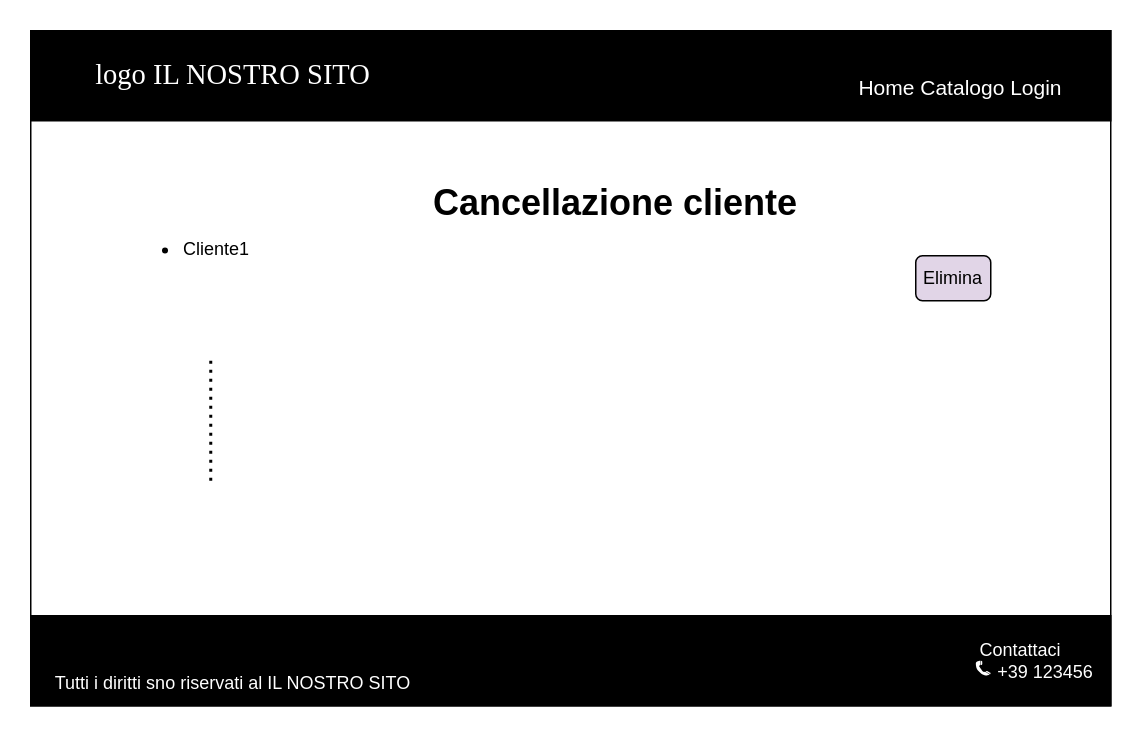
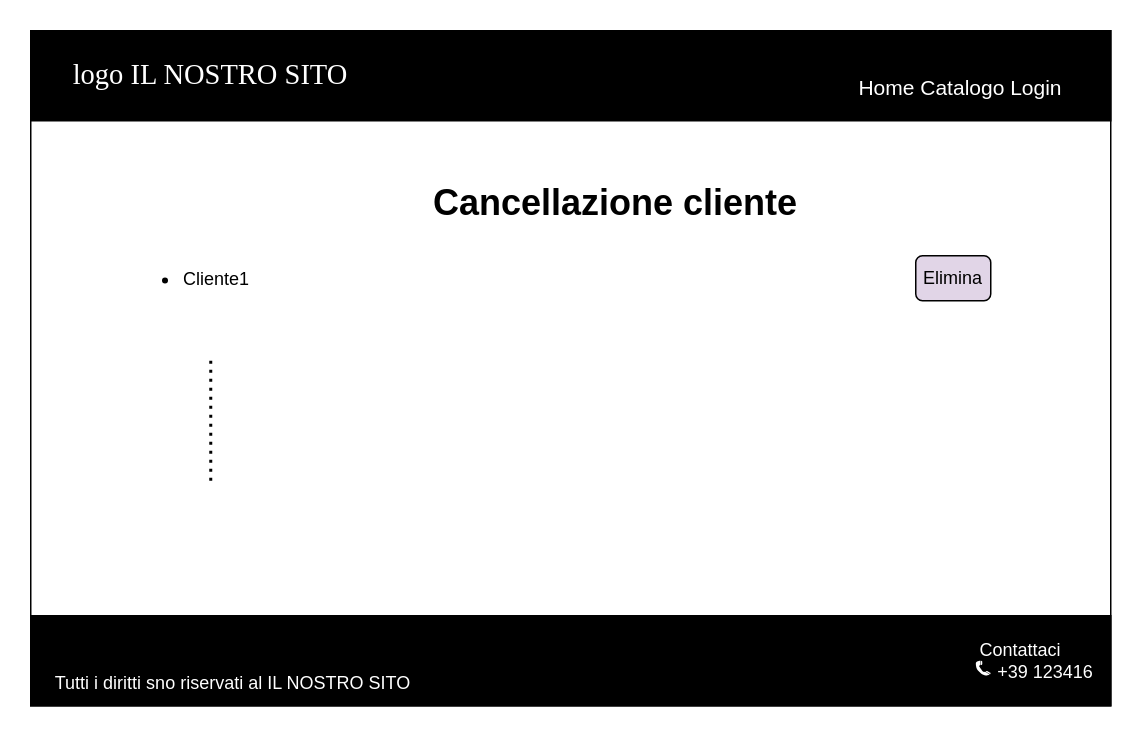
  <mxCell id="0" />
  <mxCell id="1" parent="0" />
  <mxCell id="2" value="" style="rounded=0;whiteSpace=wrap;html=1;" vertex="1" parent="1"><mxGeometry x="20" y="20" width="720" height="450" as="geometry" /></mxCell>
  <mxCell id="3" value="" style="rounded=0;whiteSpace=wrap;html=1;fillColor=#000000;" vertex="1" parent="1"><mxGeometry x="20" y="20" width="720" height="60" as="geometry" /></mxCell>
- <mxCell id="4" value="logo IL NOSTRO SITO" style="text;html=1;strokeColor=none;fillColor=none;align=center;verticalAlign=middle;whiteSpace=wrap;rounded=0;fontColor=#FFFFFF;fontSize=19;fontStyle=0;fontFamily=Verdana;" vertex="1" parent="1"><mxGeometry x="45" y="27.5" width="220" height="45" as="geometry" /></mxCell>
+ <mxCell id="4" value="logo IL NOSTRO SITO" style="text;html=1;strokeColor=none;fillColor=none;align=center;verticalAlign=middle;whiteSpace=wrap;rounded=0;fontColor=#FFFFFF;fontSize=19;fontStyle=0;fontFamily=Verdana;" vertex="1" parent="1"><mxGeometry x="30" y="27.5" width="220" height="45" as="geometry" /></mxCell>
  <mxCell id="5" value="Home Catalogo Login" style="text;html=1;strokeColor=none;fillColor=none;align=center;verticalAlign=middle;whiteSpace=wrap;rounded=0;fontColor=#FFFFFF;fontSize=14;" vertex="1" parent="1"><mxGeometry x="550" y="42.5" width="180" height="30" as="geometry" /></mxCell>
  <mxCell id="6" value="&#10;&#10;&#10;" style="rounded=0;whiteSpace=wrap;html=1;fillColor=#000000;" vertex="1" parent="1"><mxGeometry x="20" y="410" width="720" height="60" as="geometry" /></mxCell>
  <mxCell id="7" value="Tutti i diritti sno riservati al IL NOSTRO SITO" style="text;html=1;strokeColor=none;fillColor=none;align=center;verticalAlign=middle;whiteSpace=wrap;rounded=0;fontColor=#FFFFFF;" vertex="1" parent="1"><mxGeometry x="20" y="440" width="270" height="30" as="geometry" /></mxCell>
- <mxCell id="8" value="Contattaci&lt;br&gt;&amp;nbsp; &amp;nbsp; &amp;nbsp; &amp;nbsp; &amp;nbsp; +39 123456" style="text;html=1;strokeColor=none;fillColor=none;align=center;verticalAlign=middle;whiteSpace=wrap;rounded=0;fontColor=#FFFFFF;" vertex="1" parent="1"><mxGeometry x="630" y="410" width="100" height="60" as="geometry" /></mxCell>
+ <mxCell id="8" value="Contattaci&lt;br&gt;&amp;nbsp; &amp;nbsp; &amp;nbsp; &amp;nbsp; &amp;nbsp; +39 123416" style="text;html=1;strokeColor=none;fillColor=none;align=center;verticalAlign=middle;whiteSpace=wrap;rounded=0;fontColor=#FFFFFF;" vertex="1" parent="1"><mxGeometry x="630" y="410" width="100" height="60" as="geometry" /></mxCell>
  <mxCell id="9" value="" style="shape=mxgraph.signs.tech.telephone_3;html=1;pointerEvents=1;fillColor=#FFFFFF;strokeColor=none;verticalLabelPosition=bottom;verticalAlign=top;align=center;sketch=0;fontColor=#FFFFFF;" vertex="1" parent="1"><mxGeometry x="650" y="440" width="10" height="10" as="geometry" /></mxCell>
  <mxCell id="10" style="edgeStyle=orthogonalEdgeStyle;rounded=0;orthogonalLoop=1;jettySize=auto;html=1;exitX=0.5;exitY=1;exitDx=0;exitDy=0;" edge="1" parent="1" source="2" target="2"><mxGeometry relative="1" as="geometry" /></mxCell>
  <mxCell id="11" value="Cancellazione cliente" style="text;html=1;strokeColor=none;fillColor=none;align=center;verticalAlign=middle;whiteSpace=wrap;rounded=0;fontSize=24;fontStyle=1" vertex="1" parent="1"><mxGeometry x="285" y="120" width="250" height="30" as="geometry" /></mxCell>
  <mxCell id="12" value="Elimina" style="rounded=1;whiteSpace=wrap;html=1;fillColor=#e1d5e7;" vertex="1" parent="1"><mxGeometry x="610" y="170" width="50" height="30" as="geometry" /></mxCell>
- <mxCell id="13" value="&lt;ul&gt;&lt;li&gt;Cliente1&lt;/li&gt;&lt;/ul&gt;&lt;div&gt;&lt;br&gt;&lt;/div&gt;&lt;div&gt;&lt;span style=&quot;white-space: pre;&quot;&gt; &lt;/span&gt;&lt;span style=&quot;white-space: pre;&quot;&gt; &lt;/span&gt;&lt;br&gt;&lt;/div&gt;" style="text;strokeColor=none;fillColor=none;html=1;whiteSpace=wrap;verticalAlign=middle;overflow=hidden;" vertex="1" parent="1"><mxGeometry x="80" y="140" width="100" height="80" as="geometry" /></mxCell>
+ <mxCell id="13" value="&lt;ul&gt;&lt;li&gt;Cliente1&lt;/li&gt;&lt;/ul&gt;&lt;div&gt;&lt;br&gt;&lt;/div&gt;&lt;div&gt;&lt;span style=&quot;white-space: pre;&quot;&gt; &lt;/span&gt;&lt;span style=&quot;white-space: pre;&quot;&gt; &lt;/span&gt;&lt;br&gt;&lt;/div&gt;" style="text;strokeColor=none;fillColor=none;html=1;whiteSpace=wrap;verticalAlign=middle;overflow=hidden;" vertex="1" parent="1"><mxGeometry x="80" y="160" width="100" height="80" as="geometry" /></mxCell>
  <mxCell id="14" value="" style="line;strokeWidth=2;direction=south;html=1;dashed=1;dashPattern=1 2;" vertex="1" parent="1"><mxGeometry x="135" y="240" width="10" height="80" as="geometry" /></mxCell>
